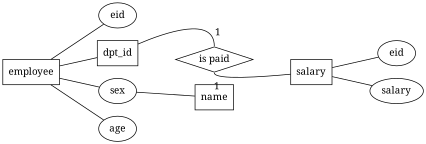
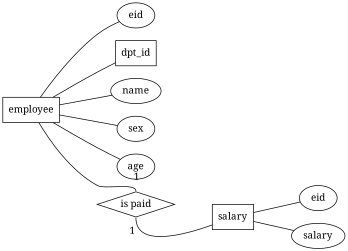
  graph {
    constraint=true
    fontname="Noto Serif"
    rankdir=LR
    ranksep=0.75
    node [fontname="Noto Serif" shape=oval]
    edge [fontname="Noto Serif"]
    n1 [label=employee shape=box]
    n2 [label=eid]
    n3 [label=dpt_id shape=box]
-   n4 [label=name shape=box]
+   n4 [label=name]
    n5 [label=sex]
    n6 [label=age]
    n7 [label=salary shape=box]
    n8 [label=eid]
    n9 [label=salary]
    n10 [label="is paid" shape=diamond]
    subgraph sub_1 {
      n1
      n2
      n3
      n4
      n5
      n6
    }
    subgraph sub_2 {
      n7
      n8
      n9
    }
    n1 -- n2
    n1 -- n3
-   n5 -- n4
+   n1 -- n4
    n1 -- n5
    n1 -- n6
-   n3 -- n10 [headlabel=1 headport=n labeldistance=2]
+   n1 -- n10 [headlabel=1 headport=n labeldistance=2]
    n7 -- n8
    n7 -- n9
    n10 -- n7 [labeldistance=2 taillabel=1 tailport=s]
  }
